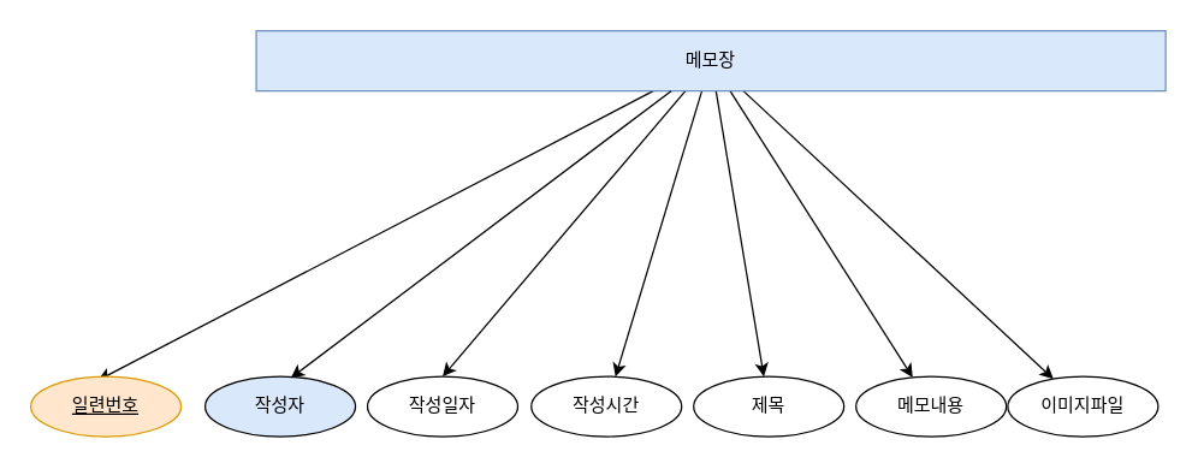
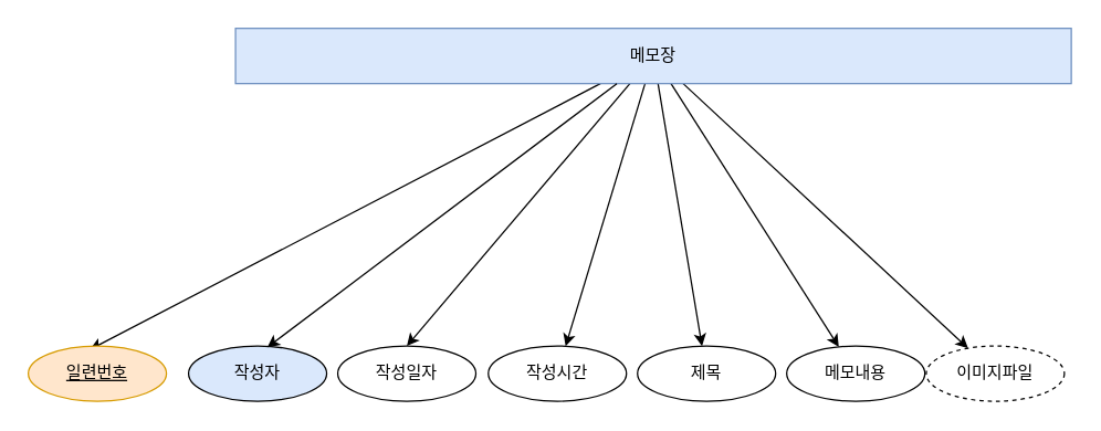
  <mxCell id="0" />
  <mxCell id="1" parent="0" />
  <mxCell id="2" style="rounded=0;orthogonalLoop=1;jettySize=auto;html=1;" parent="1" source="8" target="11" edge="1"><mxGeometry relative="1" as="geometry" /></mxCell>
  <mxCell id="3" style="rounded=0;orthogonalLoop=1;jettySize=auto;html=1;" parent="1" source="8" target="10" edge="1"><mxGeometry relative="1" as="geometry" /></mxCell>
  <mxCell id="4" style="rounded=0;orthogonalLoop=1;jettySize=auto;html=1;" parent="1" source="8" target="12" edge="1"><mxGeometry relative="1" as="geometry" /></mxCell>
  <mxCell id="5" style="rounded=0;orthogonalLoop=1;jettySize=auto;html=1;entryX=0.5;entryY=0;entryDx=0;entryDy=0;" parent="1" source="8" target="9" edge="1"><mxGeometry relative="1" as="geometry" /></mxCell>
  <mxCell id="6" style="rounded=0;orthogonalLoop=1;jettySize=auto;html=1;" parent="1" source="8" edge="1"><mxGeometry relative="1" as="geometry"><mxPoint x="64.603" y="252.589" as="targetPoint" /></mxGeometry></mxCell>
  <mxCell id="7" style="rounded=0;orthogonalLoop=1;jettySize=auto;html=1;" edge="1" parent="1" source="8" target="16"><mxGeometry relative="1" as="geometry" /></mxCell>
  <mxCell id="8" value="메모장" style="whiteSpace=wrap;html=1;align=center;fillColor=#dae8fc;strokeColor=#6c8ebf;" parent="1" vertex="1"><mxGeometry x="170" y="20" width="605" height="40" as="geometry" /></mxCell>
  <mxCell id="9" value="작성일자" style="ellipse;whiteSpace=wrap;html=1;align=center;" parent="1" vertex="1"><mxGeometry x="244" y="250" width="100" height="40" as="geometry" /></mxCell>
  <mxCell id="10" value="메모내용" style="ellipse;whiteSpace=wrap;html=1;align=center;" parent="1" vertex="1"><mxGeometry x="569" y="250" width="100" height="40" as="geometry" /></mxCell>
- <mxCell id="11" value="이미지파일" style="ellipse;whiteSpace=wrap;html=1;align=center;" parent="1" vertex="1"><mxGeometry x="670" y="250" width="100" height="40" as="geometry" /></mxCell>
+ <mxCell id="11" value="이미지파일" style="ellipse;whiteSpace=wrap;html=1;align=center;dashed=1;" parent="1" vertex="1"><mxGeometry x="670" y="250" width="100" height="40" as="geometry" /></mxCell>
  <mxCell id="12" value="작성시간" style="ellipse;whiteSpace=wrap;html=1;align=center;" parent="1" vertex="1"><mxGeometry x="353" y="250" width="100" height="40" as="geometry" /></mxCell>
  <mxCell id="13" value="작성자" style="ellipse;whiteSpace=wrap;html=1;align=center;fillColor=#dae8fc;" parent="1" vertex="1"><mxGeometry x="136" y="250" width="100" height="40" as="geometry" /></mxCell>
  <mxCell id="14" style="rounded=0;orthogonalLoop=1;jettySize=auto;html=1;entryX=0.57;entryY=0.025;entryDx=0;entryDy=0;entryPerimeter=0;" parent="1" source="8" target="13" edge="1"><mxGeometry relative="1" as="geometry" /></mxCell>
  <mxCell id="15" value="일련번호" style="ellipse;whiteSpace=wrap;html=1;align=center;fontStyle=4;fillColor=#ffe6cc;strokeColor=#d79b00;" parent="1" vertex="1"><mxGeometry x="20" y="250" width="100" height="40" as="geometry" /></mxCell>
  <mxCell id="16" value="제목" style="ellipse;whiteSpace=wrap;html=1;align=center;" vertex="1" parent="1"><mxGeometry x="461" y="250" width="100" height="40" as="geometry" /></mxCell>
